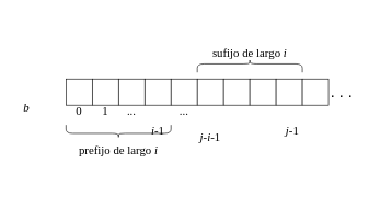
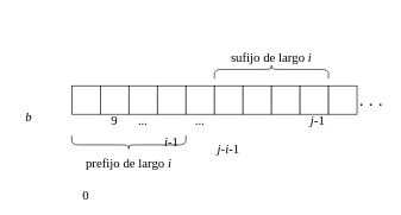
  <mxCell id="0" />
  <mxCell id="1" parent="0" />
  <mxCell id="2" value="" style="whiteSpace=wrap;html=1;aspect=fixed;" vertex="1" parent="1"><mxGeometry x="100" y="120" width="40" height="40" as="geometry" /></mxCell>
  <mxCell id="3" value="" style="whiteSpace=wrap;html=1;aspect=fixed;" vertex="1" parent="1"><mxGeometry x="140" y="120" width="40" height="40" as="geometry" /></mxCell>
  <mxCell id="4" value="" style="whiteSpace=wrap;html=1;aspect=fixed;" vertex="1" parent="1"><mxGeometry x="180" y="120" width="40" height="40" as="geometry" /></mxCell>
  <mxCell id="5" value="" style="whiteSpace=wrap;html=1;aspect=fixed;" vertex="1" parent="1"><mxGeometry x="220" y="120" width="40" height="40" as="geometry" /></mxCell>
  <mxCell id="6" value="" style="whiteSpace=wrap;html=1;aspect=fixed;" vertex="1" parent="1"><mxGeometry x="260" y="120" width="40" height="40" as="geometry" /></mxCell>
  <mxCell id="7" value="" style="whiteSpace=wrap;html=1;aspect=fixed;" vertex="1" parent="1"><mxGeometry x="300" y="120" width="40" height="40" as="geometry" /></mxCell>
  <mxCell id="8" value="" style="whiteSpace=wrap;html=1;aspect=fixed;" vertex="1" parent="1"><mxGeometry x="340" y="120" width="40" height="40" as="geometry" /></mxCell>
  <mxCell id="9" value="" style="whiteSpace=wrap;html=1;aspect=fixed;" vertex="1" parent="1"><mxGeometry x="380" y="120" width="40" height="40" as="geometry" /></mxCell>
  <mxCell id="10" value="" style="whiteSpace=wrap;html=1;aspect=fixed;" vertex="1" parent="1"><mxGeometry x="420" y="120" width="40" height="40" as="geometry" /></mxCell>
  <mxCell id="11" value="" style="whiteSpace=wrap;html=1;aspect=fixed;" vertex="1" parent="1"><mxGeometry x="460" y="120" width="40" height="40" as="geometry" /></mxCell>
  <mxCell id="12" value="&lt;font style=&quot;font-size: 24px&quot;&gt;. . .&lt;/font&gt;" style="text;html=1;strokeColor=none;fillColor=none;align=center;verticalAlign=middle;whiteSpace=wrap;rounded=0;" vertex="1" parent="1"><mxGeometry x="500" y="130" width="40" height="20" as="geometry" /></mxCell>
  <mxCell id="13" value="&lt;i&gt;&lt;font style=&quot;font-size: 18px&quot;&gt;b&lt;/font&gt;&lt;/i&gt;" style="text;html=1;strokeColor=none;fillColor=none;align=center;verticalAlign=middle;whiteSpace=wrap;rounded=0;fontFamily=cm;" vertex="1" parent="1"><mxGeometry x="20" y="155" width="40" height="20" as="geometry" /></mxCell>
  <mxCell id="14" value="" style="shape=curlyBracket;whiteSpace=wrap;html=1;rounded=1;rotation=90;size=0.35;" vertex="1" parent="1"><mxGeometry x="370" y="20" width="20" height="160" as="geometry" /></mxCell>
- <mxCell id="15" value="&lt;font style=&quot;font-size: 18px&quot; face=&quot;cm&quot;&gt;0&lt;/font&gt;" style="text;html=1;strokeColor=none;fillColor=none;align=center;verticalAlign=middle;whiteSpace=wrap;rounded=0;" vertex="1" parent="1"><mxGeometry x="100" y="160" width="40" height="20" as="geometry" /></mxCell>
- <mxCell id="16" value="&lt;font style=&quot;font-size: 18px&quot; face=&quot;cm&quot;&gt;1&lt;/font&gt;" style="text;html=1;strokeColor=none;fillColor=none;align=center;verticalAlign=middle;whiteSpace=wrap;rounded=0;" vertex="1" parent="1"><mxGeometry x="140" y="160" width="40" height="20" as="geometry" /></mxCell>
+ <mxCell id="15" value="&lt;font style=&quot;font-size: 18px&quot; face=&quot;cm&quot;&gt;0&lt;/font&gt;" style="text;html=1;strokeColor=none;fillColor=none;align=center;verticalAlign=middle;whiteSpace=wrap;rounded=0;" vertex="1" parent="1"><mxGeometry x="100" y="265" width="40" height="20" as="geometry" /></mxCell>
+ <mxCell id="16" value="&lt;font style=&quot;font-size: 18px&quot; face=&quot;cm&quot;&gt;9&lt;/font&gt;" style="text;html=1;strokeColor=none;fillColor=none;align=center;verticalAlign=middle;whiteSpace=wrap;rounded=0;" vertex="1" parent="1"><mxGeometry x="140" y="160" width="40" height="20" as="geometry" /></mxCell>
  <mxCell id="17" value="&lt;font style=&quot;font-size: 18px&quot; face=&quot;cm&quot;&gt;...&lt;/font&gt;" style="text;html=1;strokeColor=none;fillColor=none;align=center;verticalAlign=middle;whiteSpace=wrap;rounded=0;" vertex="1" parent="1"><mxGeometry x="180" y="160" width="40" height="20" as="geometry" /></mxCell>
  <mxCell id="18" value="&lt;font style=&quot;font-size: 18px&quot; face=&quot;cm&quot;&gt;&lt;i&gt;i&lt;/i&gt;-1&lt;/font&gt;" style="text;html=1;strokeColor=none;fillColor=none;align=center;verticalAlign=middle;whiteSpace=wrap;rounded=0;" vertex="1" parent="1"><mxGeometry x="220" y="190" width="40" height="20" as="geometry" /></mxCell>
  <mxCell id="19" value="&lt;font style=&quot;font-size: 18px&quot; face=&quot;cm&quot;&gt;...&lt;/font&gt;" style="text;html=1;strokeColor=none;fillColor=none;align=center;verticalAlign=middle;whiteSpace=wrap;rounded=0;" vertex="1" parent="1"><mxGeometry x="260" y="160" width="40" height="20" as="geometry" /></mxCell>
  <mxCell id="20" value="&lt;font style=&quot;font-size: 18px&quot; face=&quot;cm&quot;&gt;&lt;i&gt;j-i&lt;/i&gt;-1&lt;/font&gt;" style="text;html=1;strokeColor=none;fillColor=none;align=center;verticalAlign=middle;whiteSpace=wrap;rounded=0;" vertex="1" parent="1"><mxGeometry x="300" y="200" width="40" height="20" as="geometry" /></mxCell>
- <mxCell id="21" value="&lt;font style=&quot;font-size: 18px&quot; face=&quot;cm&quot;&gt;&lt;i&gt;j&lt;/i&gt;-1&lt;/font&gt;" style="text;html=1;strokeColor=none;fillColor=none;align=center;verticalAlign=middle;whiteSpace=wrap;rounded=0;" vertex="1" parent="1"><mxGeometry x="425" y="190" width="40" height="20" as="geometry" /></mxCell>
+ <mxCell id="21" value="&lt;font style=&quot;font-size: 18px&quot; face=&quot;cm&quot;&gt;&lt;i&gt;j&lt;/i&gt;-1&lt;/font&gt;" style="text;html=1;strokeColor=none;fillColor=none;align=center;verticalAlign=middle;whiteSpace=wrap;rounded=0;" vertex="1" parent="1"><mxGeometry x="425" y="160" width="40" height="20" as="geometry" /></mxCell>
  <mxCell id="22" value="" style="shape=curlyBracket;whiteSpace=wrap;html=1;rounded=1;rotation=90;size=0.35;direction=west;" vertex="1" parent="1"><mxGeometry x="170" y="120" width="20" height="160" as="geometry" /></mxCell>
  <mxCell id="23" value="&lt;font face=&quot;cm&quot; style=&quot;font-size: 18px&quot;&gt;prefijo de largo &lt;i&gt;i&lt;/i&gt;&lt;/font&gt;" style="text;html=1;strokeColor=none;fillColor=none;align=center;verticalAlign=middle;whiteSpace=wrap;rounded=0;" vertex="1" parent="1"><mxGeometry x="100" y="220" width="160" height="20" as="geometry" /></mxCell>
  <mxCell id="24" value="&lt;font face=&quot;cm&quot; style=&quot;font-size: 18px&quot;&gt;sufijo de largo &lt;i&gt;i&lt;/i&gt;&lt;/font&gt;" style="text;html=1;strokeColor=none;fillColor=none;align=center;verticalAlign=middle;whiteSpace=wrap;rounded=0;" vertex="1" parent="1"><mxGeometry x="300" y="70" width="160" height="20" as="geometry" /></mxCell>
